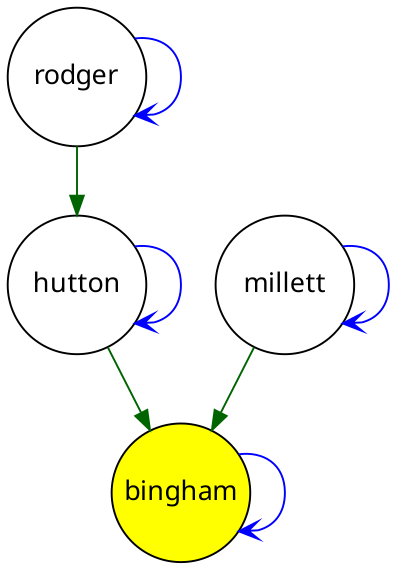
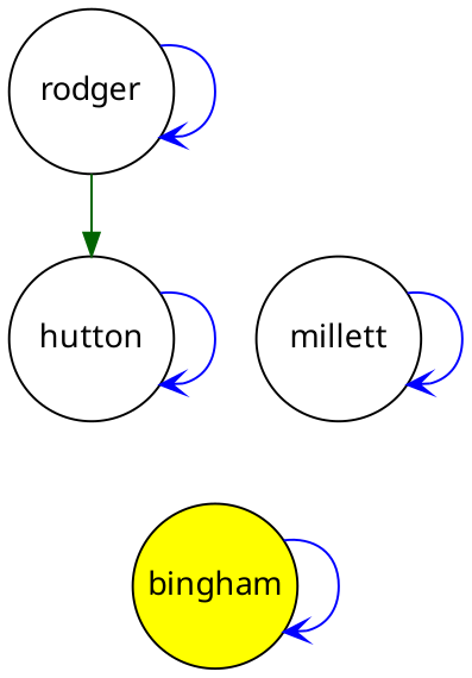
  digraph {
    fontname="Noto Sans"
    node [fillcolor=white fixedsize=true fontname="Noto Sans" shape=circle style=filled]
    edge [arrowhead=vee color=blue fontname="Noto Sans" penwidth=1]
    bingham [fillcolor=yellow height=1 width=1]
    hutton [height=1 width=1]
    millett [height=1 width=1]
    rodger [height=1 width=1]
    bingham -> bingham
-   hutton -> bingham [arrowhead=normal color=darkgreen]
    hutton -> hutton
-   millett -> bingham [arrowhead=normal color=darkgreen]
    millett -> millett
    rodger -> hutton [arrowhead=normal color=darkgreen]
    rodger -> rodger
  }
